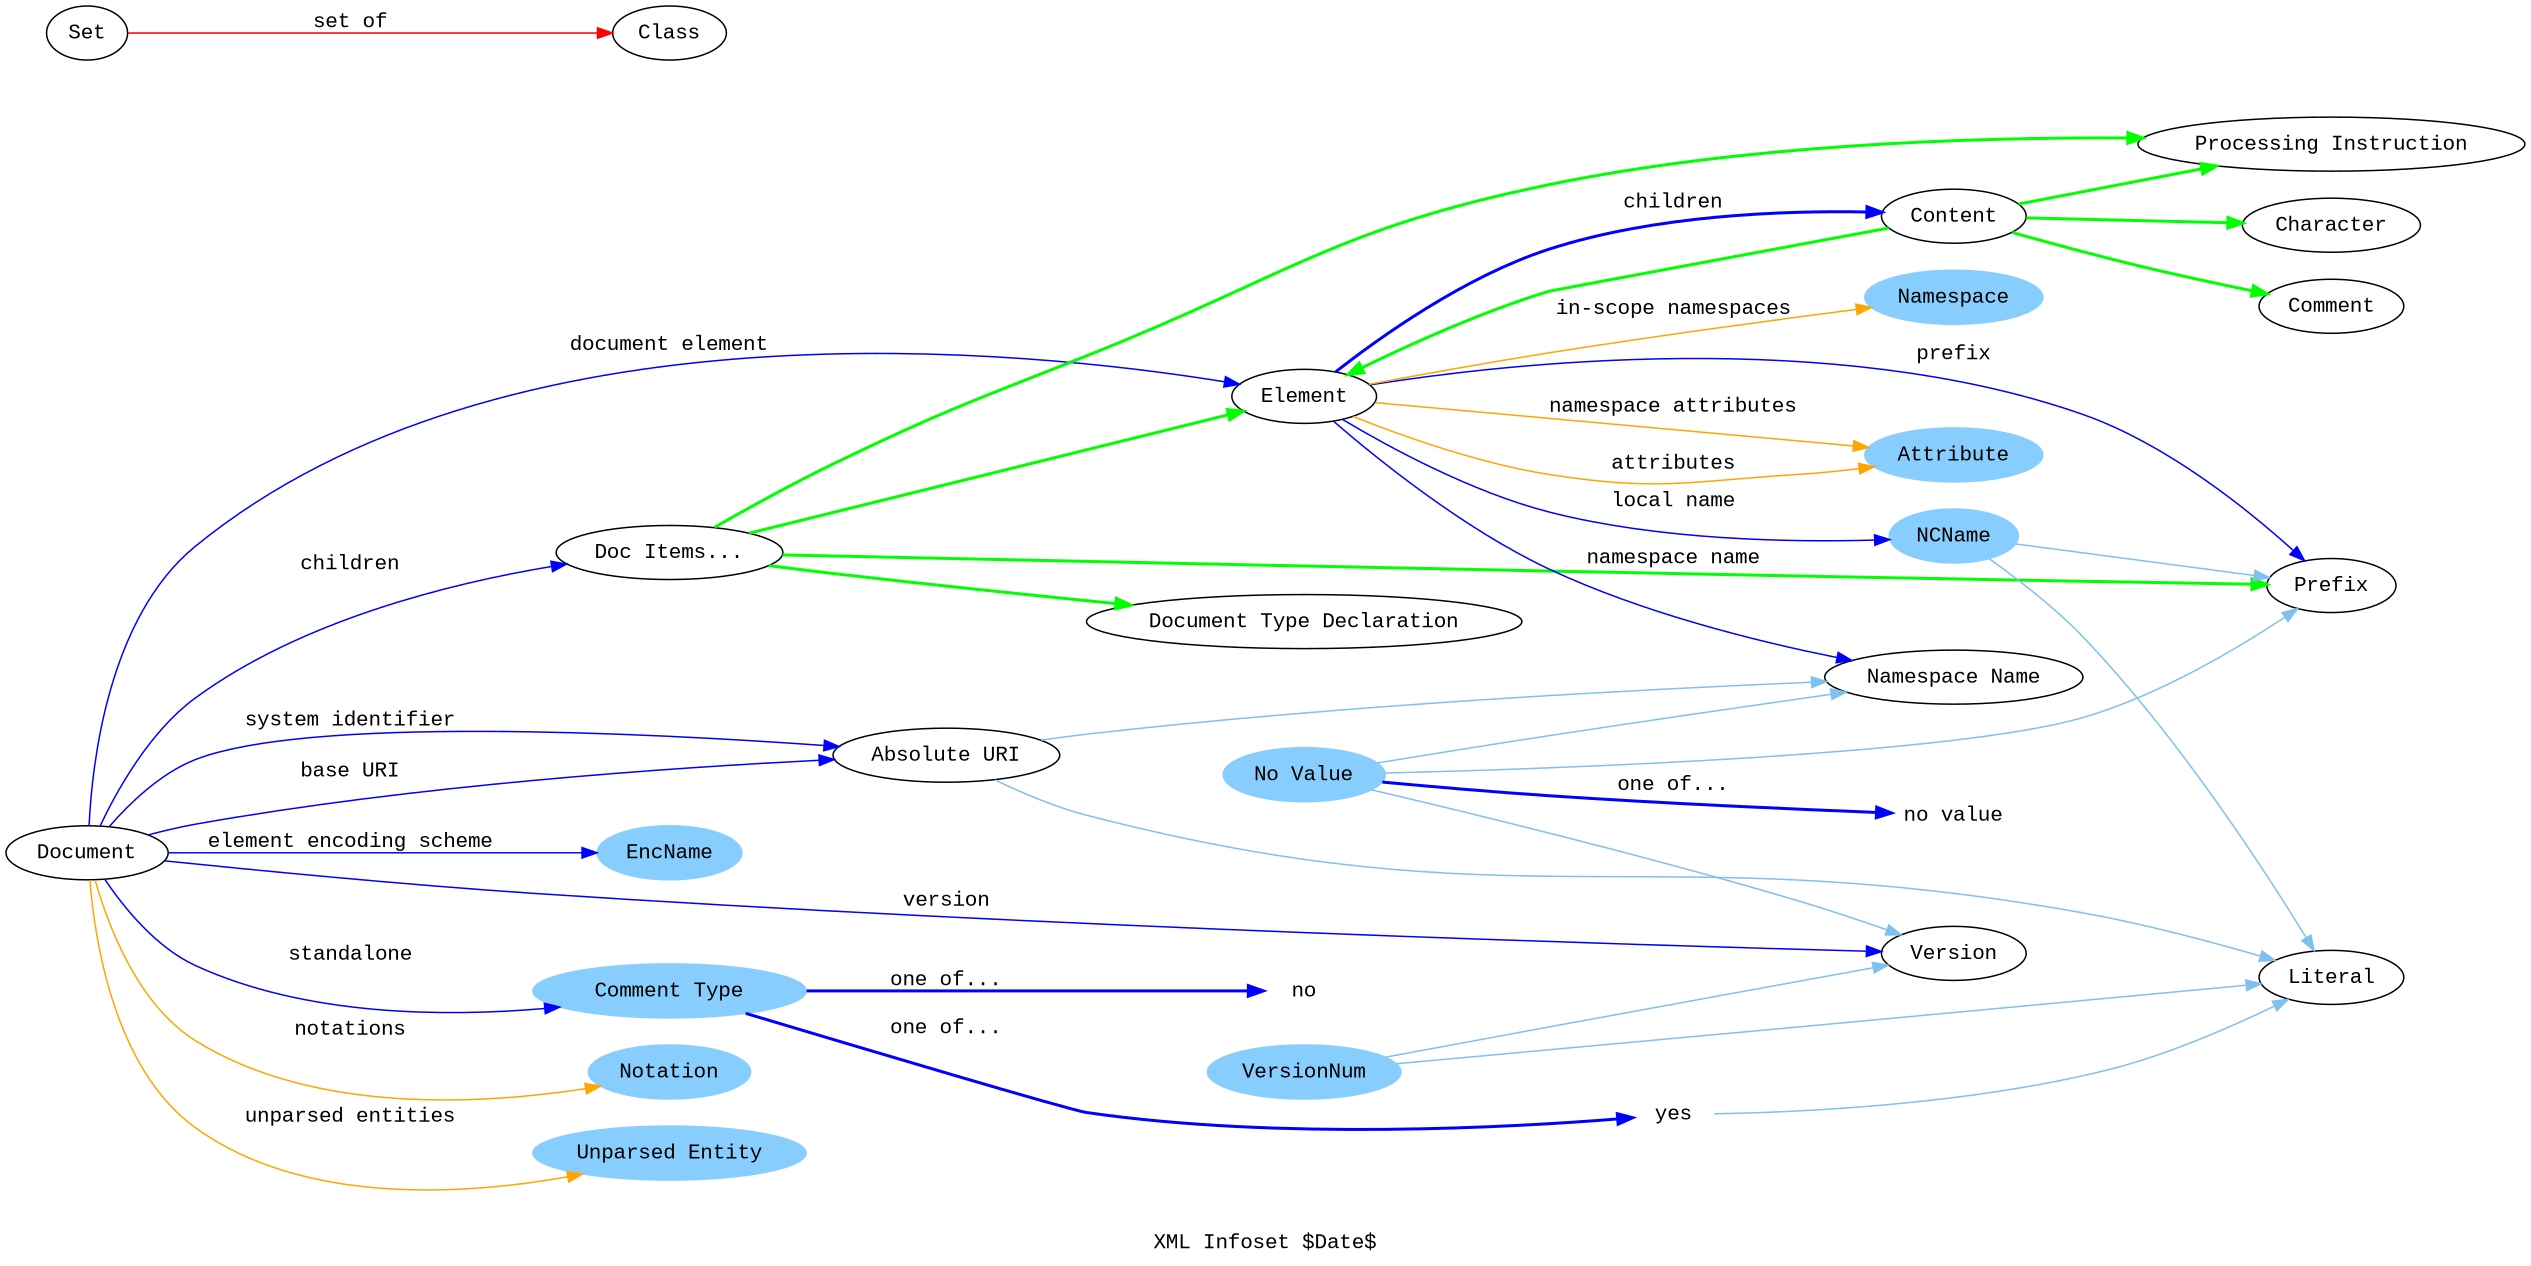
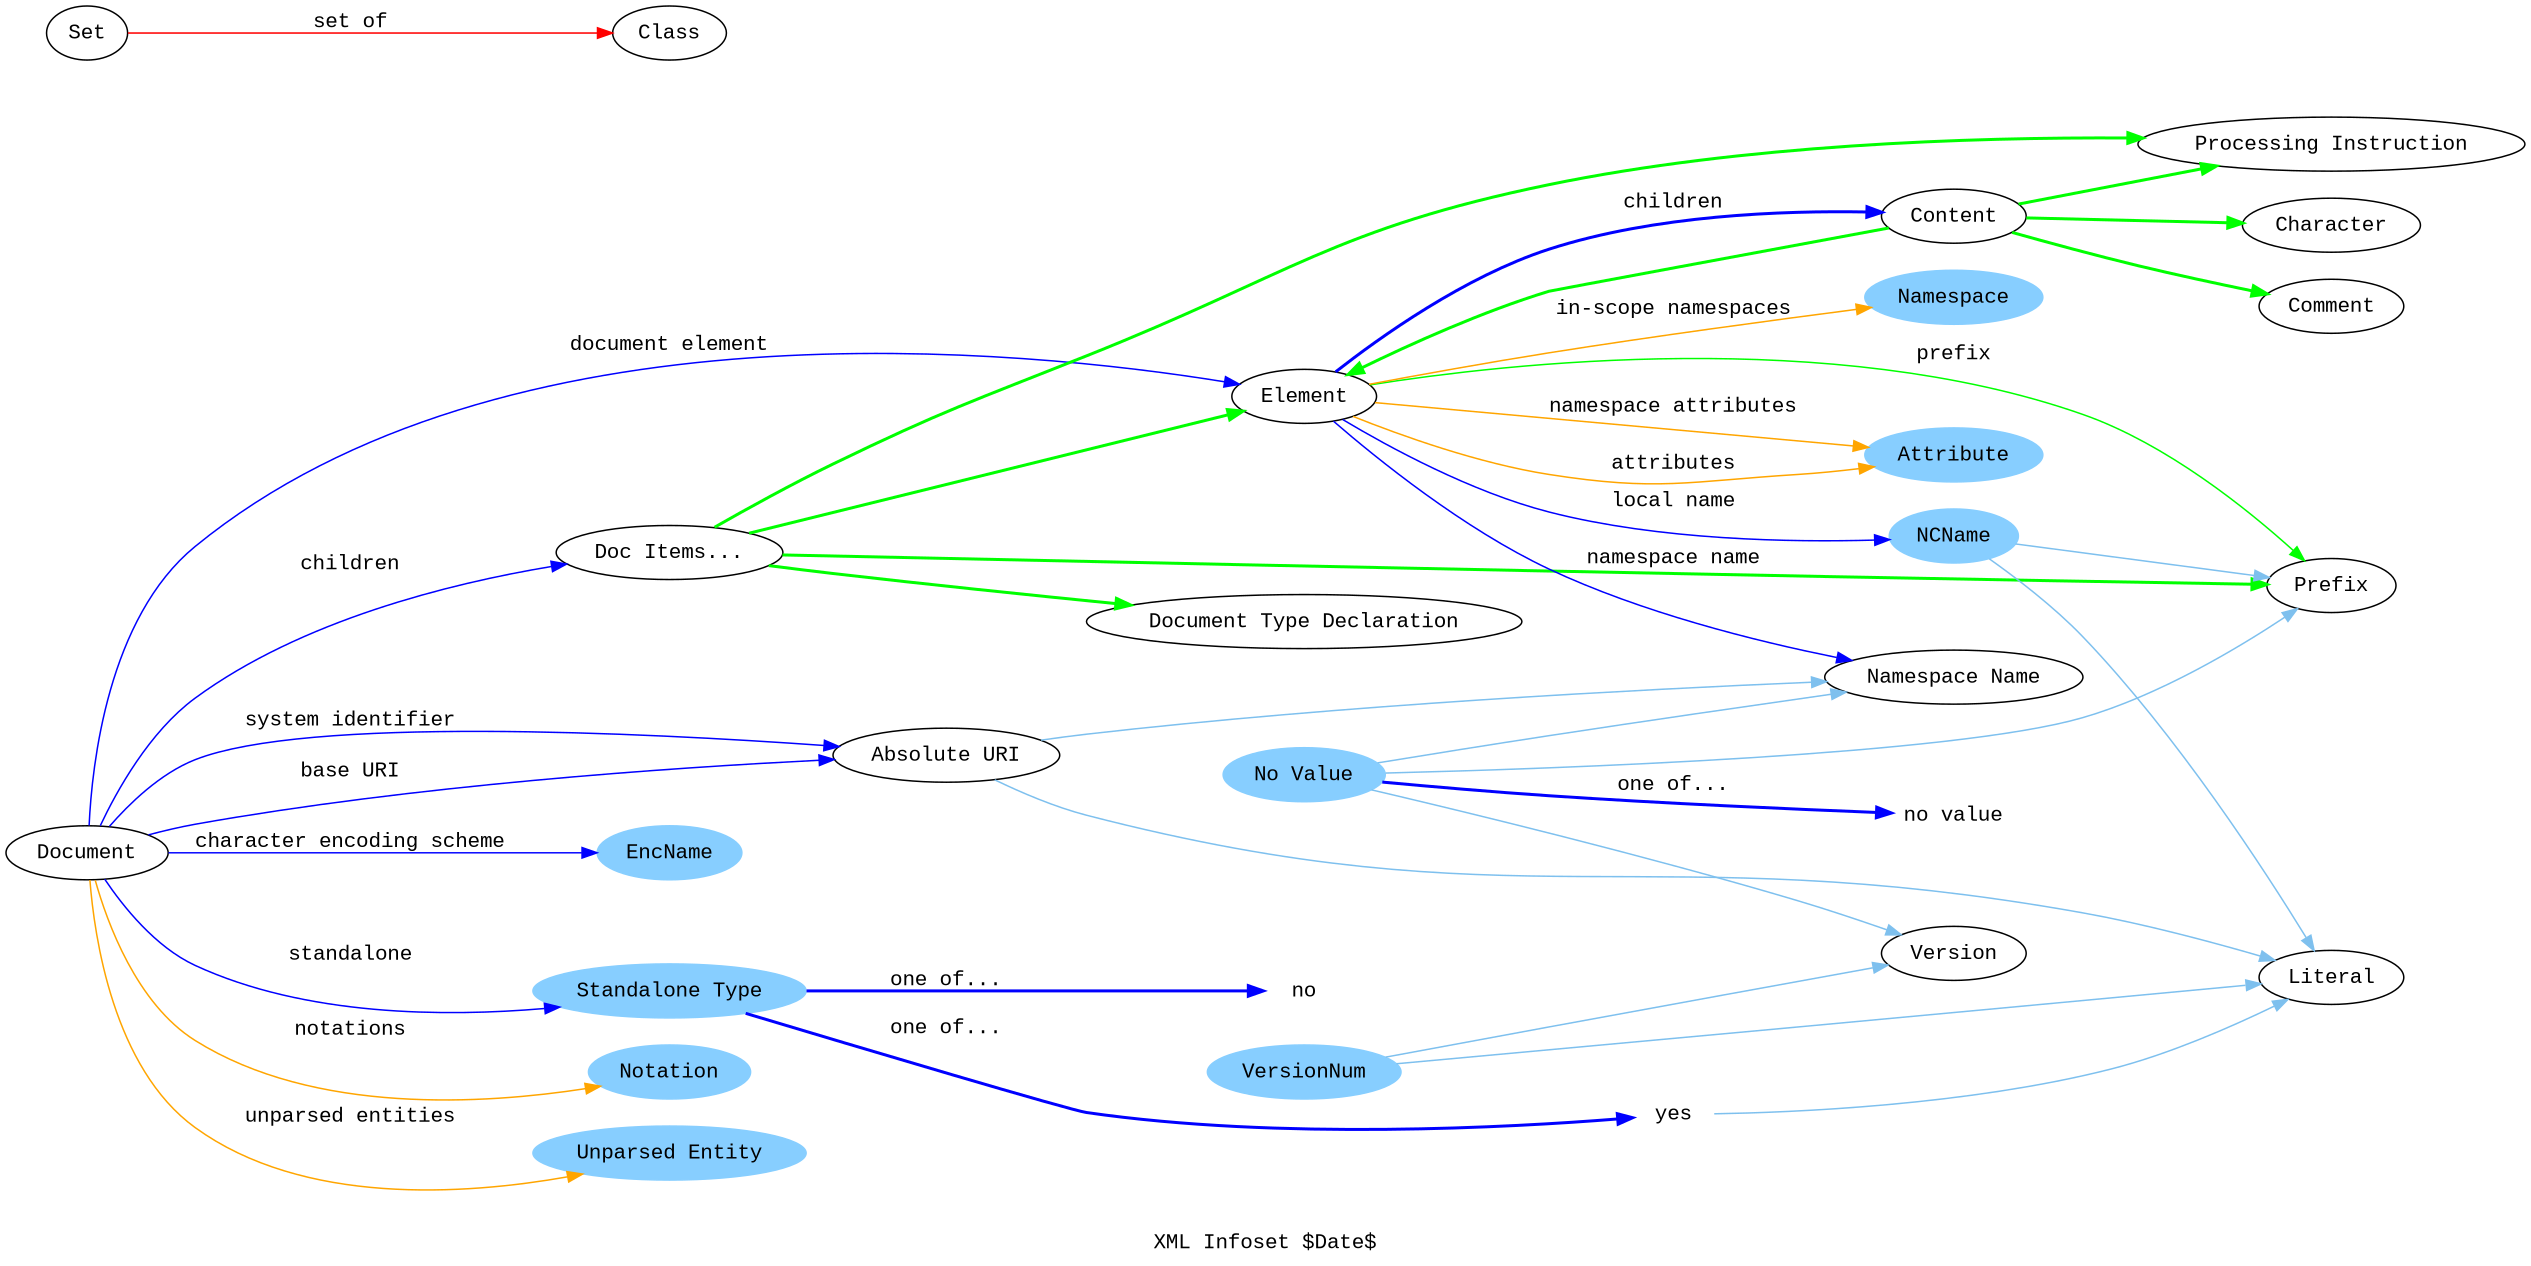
  digraph {
    fontname="Liberation Mono"
    label="XML Infoset $Date$"
    rankdir=LR
    node [fontname="Liberation Mono"]
    edge [color=blue fontname="Liberation Mono"]
    n1 [label=Document]
    n2 [label="Doc Items..."]
    n3 [label=Element]
    n4 [label="Absolute URI"]
    n5 [color=skyblue1 label=EncName style=filled]
-   n6 [color=skyblue1 label="Comment Type" style=filled]
+   n6 [color=skyblue1 label="Standalone Type" style=filled]
    n7 [label=Version]
    n8 [color=skyblue1 label=Notation style=filled]
    n9 [color=skyblue1 label="Unparsed Entity" style=filled]
    n10 [label="Processing Instruction"]
    n11 [label="Document Type Declaration"]
    n12 [label=Prefix]
    n13 [label=Content]
    n14 [label="Namespace Name"]
    n15 [color=skyblue1 label=NCName style=filled]
    n16 [color=skyblue1 label=Attribute style=filled]
    n17 [color=skyblue1 label=Namespace style=filled]
    n18 [label=Literal]
    n19 [label=yes shape=plaintext]
    n20 [label=no shape=plaintext]
    n21 [label=Comment]
    n22 [label=Character]
    n23 [label=Set]
    n24 [label=Class]
    n25 [color=skyblue1 label="No Value" style=filled]
    n26 [label="no value" shape=plaintext]
    n27 [color=skyblue1 label=VersionNum style=filled]
    n1 -> n2 [label=children]
    n1 -> n3 [label="document element"]
    n1 -> n4 [label="base URI"]
    n1 -> n4 [label="system identifier"]
-   n1 -> n5 [label="element encoding scheme"]
+   n1 -> n5 [label="character encoding scheme"]
    n1 -> n6 [label=standalone]
-   n1 -> n7 [label=version]
    n1 -> n8 [color=orange label=notations]
    n1 -> n9 [color=orange label="unparsed entities"]
    n2 -> n3 [color=green style=bold]
    n2 -> n10 [color=green style=bold]
    n2 -> n11 [color=green style=bold]
    n2 -> n12 [color=green style=bold]
-   n3 -> n12 [label=prefix]
+   n3 -> n12 [color=green label=prefix]
    n3 -> n13 [label=children style=bold]
    n3 -> n14 [label="namespace name"]
    n3 -> n15 [label="local name"]
    n3 -> n16 [color=orange label=attributes]
    n3 -> n16 [color=orange label="namespace attributes"]
    n3 -> n17 [color=orange label="in-scope namespaces"]
    n4 -> n14 [color=skyblue2]
    n4 -> n18 [color=skyblue2]
    n6 -> n19 [label="one of..." style=bold]
    n6 -> n20 [label="one of..." style=bold]
    n13 -> n3 [color=green style=bold]
    n13 -> n10 [color=green style=bold]
    n13 -> n21 [color=green style=bold]
    n13 -> n22 [color=green style=bold]
    n15 -> n12 [color=skyblue2]
    n15 -> n18 [color=skyblue2]
    n19 -> n18 [color=skyblue2]
    n23 -> n24 [color=red label="set of"]
    n25 -> n7 [color=skyblue2]
    n25 -> n12 [color=skyblue2]
    n25 -> n14 [color=skyblue2]
    n25 -> n26 [label="one of..." style=bold]
    n27 -> n7 [color=skyblue2]
    n27 -> n18 [color=skyblue2]
  }
